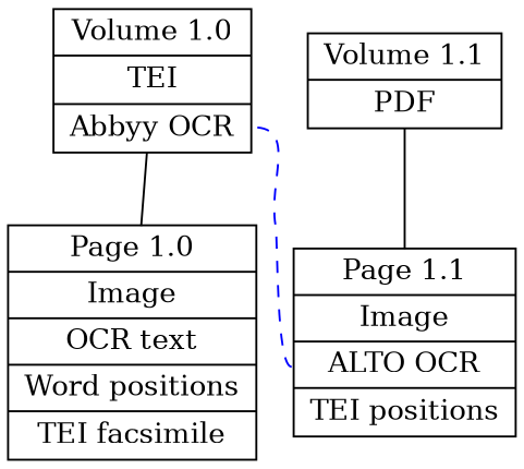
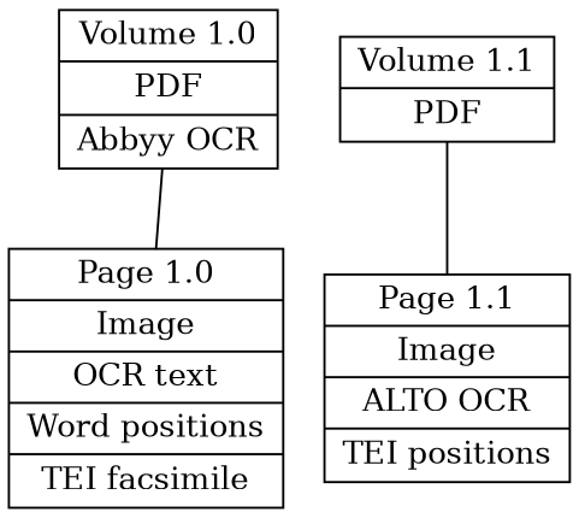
  graph {
    rankdir=BT
    node [shape=record]
-   n1 [label="{<id>Volume 1.0|<pdf>TEI|<ocr>Abbyy OCR}"]
+   n1 [label="{<id>Volume 1.0|<pdf>PDF|<ocr>Abbyy OCR}"]
    n2 [label="{<id>Volume 1.1|<pdf>PDF}"]
    n3 [label="{<id>Page 1.0|<img>Image|<ocr>OCR text|<pos>Word positions|<tei>TEI facsimile}"]
    n4 [label="{<id>Page 1.1|<img>Image|<ocr>ALTO OCR|<tei>TEI positions}"]
    subgraph sub_1 {
      rank=same
      n1
      n2
    }
    subgraph sub_2 {
      rank=same
      n3
      n4
    }
    subgraph cluster_3 {
      color=lightgray
    }
    subgraph cluster_4 {
      color=lightgray
    }
    n3 -- n1
-   n4 -- n1 [color=blue dir=none headport=ocr style=dashed tailport=ocr]
    n4 -- n2
  }
